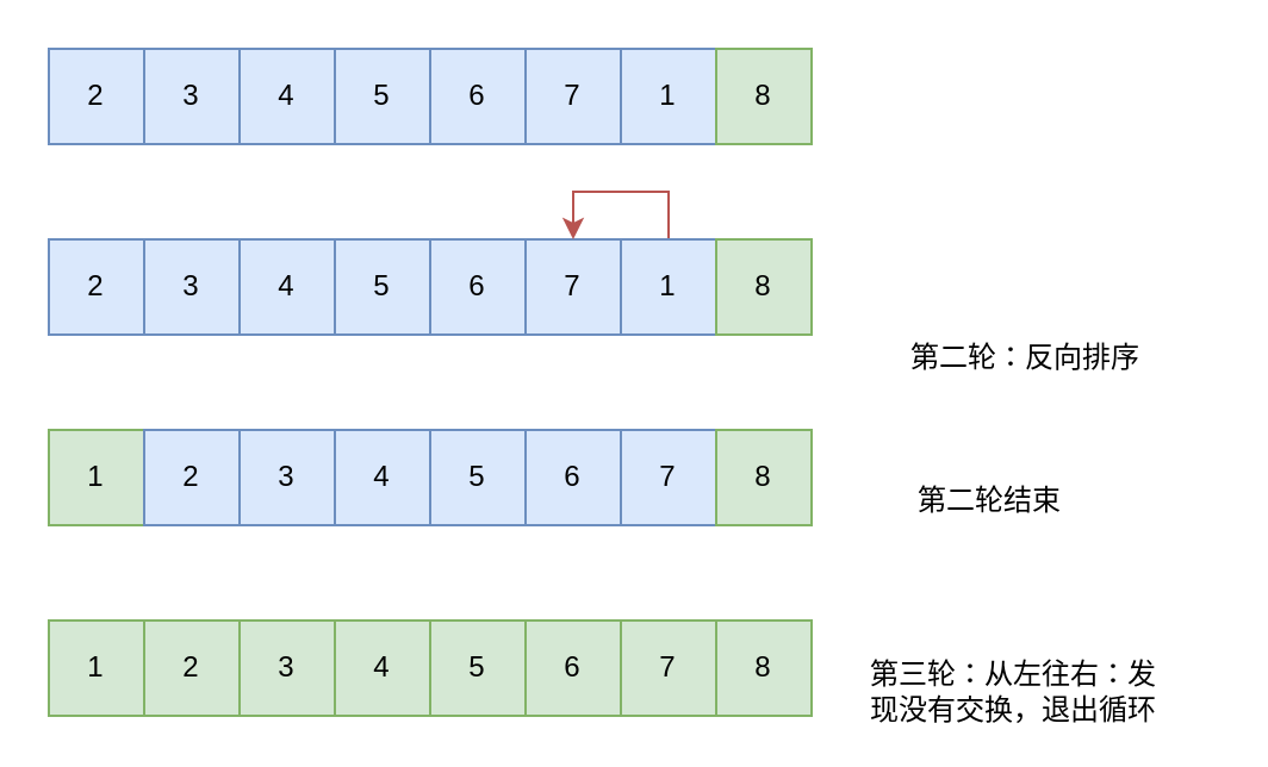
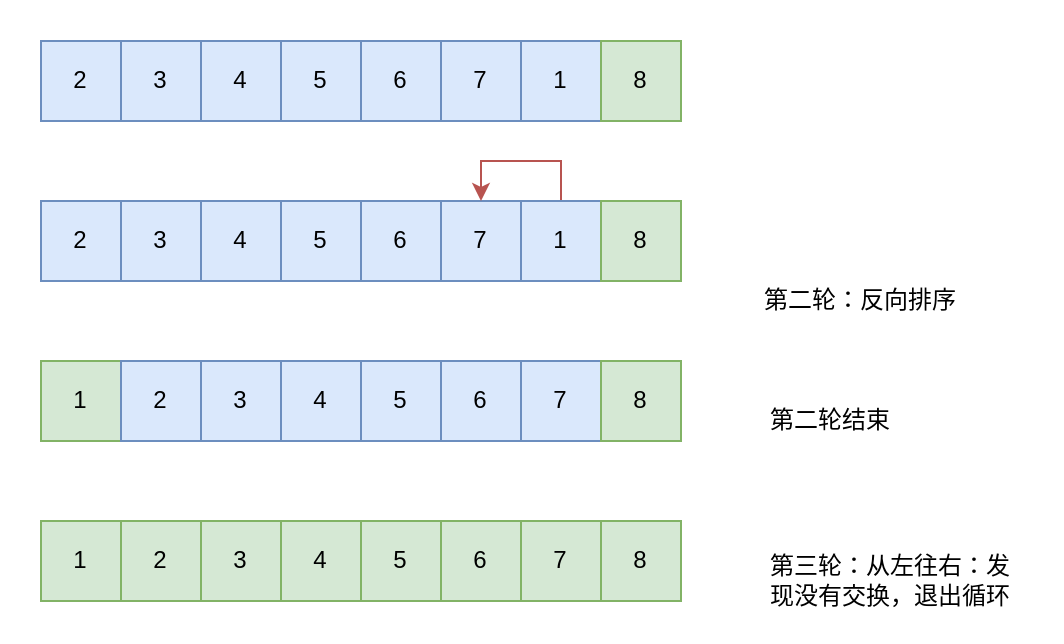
  <mxCell id="0" />
  <mxCell id="1" parent="0" />
  <mxCell id="2" value="2" style="rounded=0;whiteSpace=wrap;html=1;fillColor=#dae8fc;strokeColor=#6c8ebf;" vertex="1" parent="1"><mxGeometry x="20" y="20" width="40" height="40" as="geometry" /></mxCell>
  <mxCell id="3" value="3" style="rounded=0;whiteSpace=wrap;html=1;fillColor=#dae8fc;strokeColor=#6c8ebf;" vertex="1" parent="1"><mxGeometry x="60" y="20" width="40" height="40" as="geometry" /></mxCell>
  <mxCell id="4" value="4" style="rounded=0;whiteSpace=wrap;html=1;fillColor=#dae8fc;strokeColor=#6c8ebf;" vertex="1" parent="1"><mxGeometry x="100" y="20" width="40" height="40" as="geometry" /></mxCell>
  <mxCell id="5" value="5" style="rounded=0;whiteSpace=wrap;html=1;fillColor=#dae8fc;strokeColor=#6c8ebf;" vertex="1" parent="1"><mxGeometry x="140" y="20" width="40" height="40" as="geometry" /></mxCell>
  <mxCell id="6" value="6" style="rounded=0;whiteSpace=wrap;html=1;fillColor=#dae8fc;strokeColor=#6c8ebf;" vertex="1" parent="1"><mxGeometry x="180" y="20" width="40" height="40" as="geometry" /></mxCell>
  <mxCell id="7" value="7" style="rounded=0;whiteSpace=wrap;html=1;fillColor=#dae8fc;strokeColor=#6c8ebf;" vertex="1" parent="1"><mxGeometry x="220" y="20" width="40" height="40" as="geometry" /></mxCell>
  <mxCell id="8" value="1" style="rounded=0;whiteSpace=wrap;html=1;fillColor=#dae8fc;strokeColor=#6c8ebf;" vertex="1" parent="1"><mxGeometry x="260" y="20" width="40" height="40" as="geometry" /></mxCell>
  <mxCell id="9" value="8" style="rounded=0;whiteSpace=wrap;html=1;fillColor=#d5e8d4;strokeColor=#82b366;" vertex="1" parent="1"><mxGeometry x="300" y="20" width="40" height="40" as="geometry" /></mxCell>
  <mxCell id="10" value="2" style="rounded=0;whiteSpace=wrap;html=1;fillColor=#dae8fc;strokeColor=#6c8ebf;" vertex="1" parent="1"><mxGeometry x="20" y="100" width="40" height="40" as="geometry" /></mxCell>
  <mxCell id="11" value="3" style="rounded=0;whiteSpace=wrap;html=1;fillColor=#dae8fc;strokeColor=#6c8ebf;" vertex="1" parent="1"><mxGeometry x="60" y="100" width="40" height="40" as="geometry" /></mxCell>
  <mxCell id="12" value="4" style="rounded=0;whiteSpace=wrap;html=1;fillColor=#dae8fc;strokeColor=#6c8ebf;" vertex="1" parent="1"><mxGeometry x="100" y="100" width="40" height="40" as="geometry" /></mxCell>
  <mxCell id="13" value="5" style="rounded=0;whiteSpace=wrap;html=1;fillColor=#dae8fc;strokeColor=#6c8ebf;" vertex="1" parent="1"><mxGeometry x="140" y="100" width="40" height="40" as="geometry" /></mxCell>
  <mxCell id="14" value="6" style="rounded=0;whiteSpace=wrap;html=1;fillColor=#dae8fc;strokeColor=#6c8ebf;" vertex="1" parent="1"><mxGeometry x="180" y="100" width="40" height="40" as="geometry" /></mxCell>
  <mxCell id="15" value="7" style="rounded=0;whiteSpace=wrap;html=1;fillColor=#dae8fc;strokeColor=#6c8ebf;" vertex="1" parent="1"><mxGeometry x="220" y="100" width="40" height="40" as="geometry" /></mxCell>
  <mxCell id="16" style="edgeStyle=orthogonalEdgeStyle;rounded=0;orthogonalLoop=1;jettySize=auto;html=1;entryX=0.5;entryY=0;entryDx=0;entryDy=0;fillColor=#f8cecc;strokeColor=#b85450;" edge="1" parent="1" source="17" target="15"><mxGeometry relative="1" as="geometry" /></mxCell>
  <mxCell id="17" value="1" style="rounded=0;whiteSpace=wrap;html=1;fillColor=#dae8fc;strokeColor=#6c8ebf;" vertex="1" parent="1"><mxGeometry x="260" y="100" width="40" height="40" as="geometry" /></mxCell>
  <mxCell id="18" value="8" style="rounded=0;whiteSpace=wrap;html=1;fillColor=#d5e8d4;strokeColor=#82b366;" vertex="1" parent="1"><mxGeometry x="300" y="100" width="40" height="40" as="geometry" /></mxCell>
  <mxCell id="19" value="第二轮：反向排序" style="text;html=1;strokeColor=none;fillColor=none;align=center;verticalAlign=middle;whiteSpace=wrap;rounded=0;" vertex="1" parent="1"><mxGeometry x="380" y="140" width="100" height="20" as="geometry" /></mxCell>
  <mxCell id="20" value="第二轮结束" style="text;html=1;strokeColor=none;fillColor=none;align=center;verticalAlign=middle;whiteSpace=wrap;rounded=0;" vertex="1" parent="1"><mxGeometry x="380" y="200" width="70" height="20" as="geometry" /></mxCell>
- <mxCell id="21" value="第三轮：从左往右：发现没有交换，退出循环" style="text;html=1;strokeColor=none;fillColor=none;align=center;verticalAlign=middle;whiteSpace=wrap;rounded=0;" vertex="1" parent="1"><mxGeometry x="360" y="280" width="130" height="20" as="geometry" /></mxCell>
+ <mxCell id="21" value="第三轮：从左往右：发现没有交换，退出循环" style="text;html=1;strokeColor=none;fillColor=none;align=center;verticalAlign=middle;whiteSpace=wrap;rounded=0;" vertex="1" parent="1"><mxGeometry x="380" y="280" width="130" height="20" as="geometry" /></mxCell>
  <mxCell id="22" value="1" style="rounded=0;whiteSpace=wrap;html=1;fillColor=#d5e8d4;strokeColor=#82b366;" vertex="1" parent="1"><mxGeometry x="20" y="180" width="40" height="40" as="geometry" /></mxCell>
  <mxCell id="23" value="2" style="rounded=0;whiteSpace=wrap;html=1;fillColor=#dae8fc;strokeColor=#6c8ebf;" vertex="1" parent="1"><mxGeometry x="60" y="180" width="40" height="40" as="geometry" /></mxCell>
  <mxCell id="24" value="3" style="rounded=0;whiteSpace=wrap;html=1;fillColor=#dae8fc;strokeColor=#6c8ebf;" vertex="1" parent="1"><mxGeometry x="100" y="180" width="40" height="40" as="geometry" /></mxCell>
  <mxCell id="25" value="4" style="rounded=0;whiteSpace=wrap;html=1;fillColor=#dae8fc;strokeColor=#6c8ebf;" vertex="1" parent="1"><mxGeometry x="140" y="180" width="40" height="40" as="geometry" /></mxCell>
  <mxCell id="26" value="5" style="rounded=0;whiteSpace=wrap;html=1;fillColor=#dae8fc;strokeColor=#6c8ebf;" vertex="1" parent="1"><mxGeometry x="180" y="180" width="40" height="40" as="geometry" /></mxCell>
  <mxCell id="27" value="6" style="rounded=0;whiteSpace=wrap;html=1;fillColor=#dae8fc;strokeColor=#6c8ebf;" vertex="1" parent="1"><mxGeometry x="220" y="180" width="40" height="40" as="geometry" /></mxCell>
  <mxCell id="28" value="7" style="rounded=0;whiteSpace=wrap;html=1;fillColor=#dae8fc;strokeColor=#6c8ebf;" vertex="1" parent="1"><mxGeometry x="260" y="180" width="40" height="40" as="geometry" /></mxCell>
  <mxCell id="29" value="8" style="rounded=0;whiteSpace=wrap;html=1;fillColor=#d5e8d4;strokeColor=#82b366;" vertex="1" parent="1"><mxGeometry x="300" y="180" width="40" height="40" as="geometry" /></mxCell>
  <mxCell id="30" value="1" style="rounded=0;whiteSpace=wrap;html=1;fillColor=#d5e8d4;strokeColor=#82b366;" vertex="1" parent="1"><mxGeometry x="20" y="260" width="40" height="40" as="geometry" /></mxCell>
  <mxCell id="31" value="2" style="rounded=0;whiteSpace=wrap;html=1;fillColor=#d5e8d4;strokeColor=#82b366;" vertex="1" parent="1"><mxGeometry x="60" y="260" width="40" height="40" as="geometry" /></mxCell>
  <mxCell id="32" value="3" style="rounded=0;whiteSpace=wrap;html=1;fillColor=#d5e8d4;strokeColor=#82b366;" vertex="1" parent="1"><mxGeometry x="100" y="260" width="40" height="40" as="geometry" /></mxCell>
  <mxCell id="33" value="4" style="rounded=0;whiteSpace=wrap;html=1;fillColor=#d5e8d4;strokeColor=#82b366;" vertex="1" parent="1"><mxGeometry x="140" y="260" width="40" height="40" as="geometry" /></mxCell>
  <mxCell id="34" value="5" style="rounded=0;whiteSpace=wrap;html=1;fillColor=#d5e8d4;strokeColor=#82b366;" vertex="1" parent="1"><mxGeometry x="180" y="260" width="40" height="40" as="geometry" /></mxCell>
  <mxCell id="35" value="6" style="rounded=0;whiteSpace=wrap;html=1;fillColor=#d5e8d4;strokeColor=#82b366;" vertex="1" parent="1"><mxGeometry x="220" y="260" width="40" height="40" as="geometry" /></mxCell>
  <mxCell id="36" value="7" style="rounded=0;whiteSpace=wrap;html=1;fillColor=#d5e8d4;strokeColor=#82b366;" vertex="1" parent="1"><mxGeometry x="260" y="260" width="40" height="40" as="geometry" /></mxCell>
  <mxCell id="37" value="8" style="rounded=0;whiteSpace=wrap;html=1;fillColor=#d5e8d4;strokeColor=#82b366;" vertex="1" parent="1"><mxGeometry x="300" y="260" width="40" height="40" as="geometry" /></mxCell>
